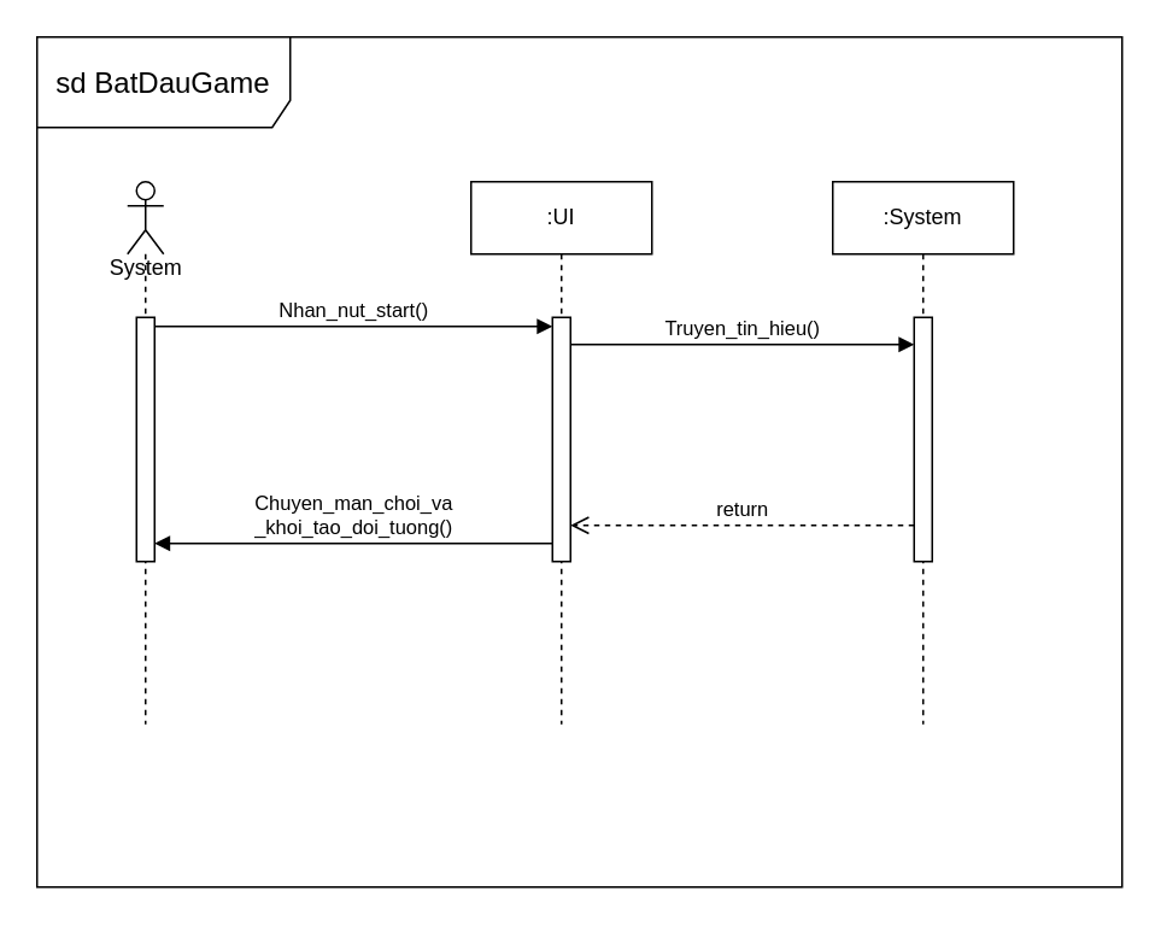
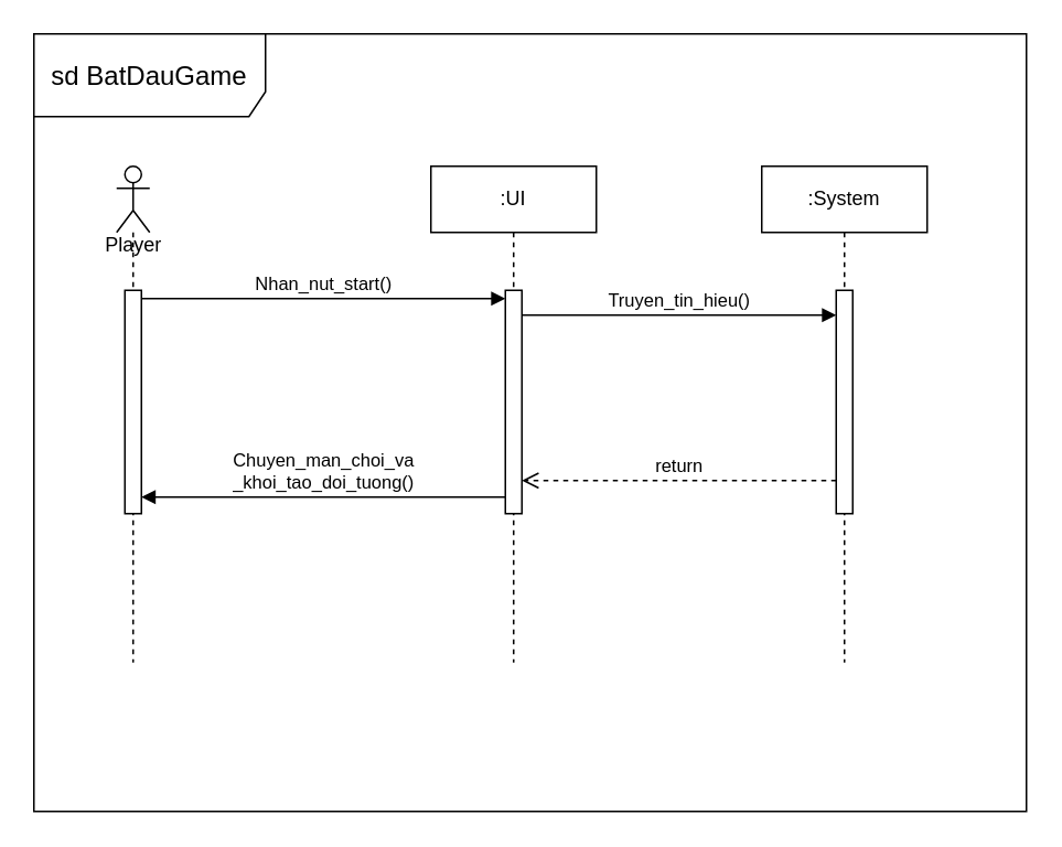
  <mxCell id="0" />
  <mxCell id="1" parent="0" />
  <mxCell id="2" value="&lt;font style=&quot;font-size: 16px;&quot;&gt;sd BatDauGame&lt;/font&gt;" style="shape=umlFrame;whiteSpace=wrap;html=1;pointerEvents=0;width=140;height=50;" vertex="1" parent="1"><mxGeometry x="20" y="20" width="600" height="470" as="geometry" /></mxCell>
  <mxCell id="3" value=":UI" style="shape=umlLifeline;perimeter=lifelinePerimeter;whiteSpace=wrap;html=1;container=1;dropTarget=0;collapsible=0;recursiveResize=0;outlineConnect=0;portConstraint=eastwest;newEdgeStyle={&quot;curved&quot;:0,&quot;rounded&quot;:0};" vertex="1" parent="1"><mxGeometry x="260" y="100" width="100" height="300" as="geometry" /></mxCell>
  <mxCell id="4" value="" style="html=1;points=[[0,0,0,0,5],[0,1,0,0,-5],[1,0,0,0,5],[1,1,0,0,-5]];perimeter=orthogonalPerimeter;outlineConnect=0;targetShapes=umlLifeline;portConstraint=eastwest;newEdgeStyle={&quot;curved&quot;:0,&quot;rounded&quot;:0};" vertex="1" parent="3"><mxGeometry x="45" y="75" width="10" height="135" as="geometry" /></mxCell>
  <mxCell id="5" value=":System" style="shape=umlLifeline;perimeter=lifelinePerimeter;whiteSpace=wrap;html=1;container=1;dropTarget=0;collapsible=0;recursiveResize=0;outlineConnect=0;portConstraint=eastwest;newEdgeStyle={&quot;curved&quot;:0,&quot;rounded&quot;:0};" vertex="1" parent="1"><mxGeometry x="460" y="100" width="100" height="300" as="geometry" /></mxCell>
  <mxCell id="6" value="" style="html=1;points=[[0,0,0,0,5],[0,1,0,0,-5],[1,0,0,0,5],[1,1,0,0,-5]];perimeter=orthogonalPerimeter;outlineConnect=0;targetShapes=umlLifeline;portConstraint=eastwest;newEdgeStyle={&quot;curved&quot;:0,&quot;rounded&quot;:0};" vertex="1" parent="5"><mxGeometry x="45" y="75" width="10" height="135" as="geometry" /></mxCell>
  <mxCell id="7" value="" style="shape=umlLifeline;perimeter=lifelinePerimeter;whiteSpace=wrap;html=1;container=1;dropTarget=0;collapsible=0;recursiveResize=0;outlineConnect=0;portConstraint=eastwest;newEdgeStyle={&quot;curved&quot;:0,&quot;rounded&quot;:0};participant=umlActor;size=40;" vertex="1" parent="1"><mxGeometry x="70" y="100" width="20" height="300" as="geometry" /></mxCell>
  <mxCell id="8" value="" style="html=1;points=[[0,0,0,0,5],[0,1,0,0,-5],[1,0,0,0,5],[1,1,0,0,-5]];perimeter=orthogonalPerimeter;outlineConnect=0;targetShapes=umlLifeline;portConstraint=eastwest;newEdgeStyle={&quot;curved&quot;:0,&quot;rounded&quot;:0};" vertex="1" parent="7"><mxGeometry x="5" y="75" width="10" height="135" as="geometry" /></mxCell>
- <mxCell id="9" value="System&lt;div&gt;&lt;br&gt;&lt;/div&gt;" style="text;html=1;align=center;verticalAlign=middle;resizable=0;points=[];autosize=1;strokeColor=none;fillColor=none;" vertex="1" parent="1"><mxGeometry x="50" y="135" width="60" height="40" as="geometry" /></mxCell>
+ <mxCell id="9" value="Player&lt;div&gt;&lt;br&gt;&lt;/div&gt;" style="text;html=1;align=center;verticalAlign=middle;resizable=0;points=[];autosize=1;strokeColor=none;fillColor=none;" vertex="1" parent="1"><mxGeometry x="50" y="135" width="60" height="40" as="geometry" /></mxCell>
  <mxCell id="10" value="Nhan_nut_start()" style="html=1;verticalAlign=bottom;endArrow=block;curved=0;rounded=0;entryX=0;entryY=0;entryDx=0;entryDy=5;exitX=1;exitY=0;exitDx=0;exitDy=5;exitPerimeter=0;" edge="1" target="4" parent="1" source="8"><mxGeometry relative="1" as="geometry"><mxPoint x="230" y="180" as="sourcePoint" /></mxGeometry></mxCell>
  <mxCell id="11" value="Truyen_tin_hieu()" style="html=1;verticalAlign=bottom;endArrow=block;curved=0;rounded=0;" edge="1" parent="1"><mxGeometry width="80" relative="1" as="geometry"><mxPoint x="315" y="190" as="sourcePoint" /><mxPoint x="505" y="190" as="targetPoint" /></mxGeometry></mxCell>
  <mxCell id="12" value="return" style="html=1;verticalAlign=bottom;endArrow=open;dashed=1;endSize=8;curved=0;rounded=0;" edge="1" parent="1"><mxGeometry relative="1" as="geometry"><mxPoint x="505" y="290" as="sourcePoint" /><mxPoint x="315" y="290" as="targetPoint" /><Array as="points"><mxPoint x="410" y="290" /></Array></mxGeometry></mxCell>
  <mxCell id="13" value="Chuyen_man_choi_va&lt;div&gt;_khoi_tao_doi_tuong()&lt;/div&gt;" style="html=1;verticalAlign=bottom;endArrow=block;curved=0;rounded=0;" edge="1" parent="1" target="8"><mxGeometry width="80" relative="1" as="geometry"><mxPoint x="305" y="300" as="sourcePoint" /><mxPoint x="115" y="300" as="targetPoint" /></mxGeometry></mxCell>
